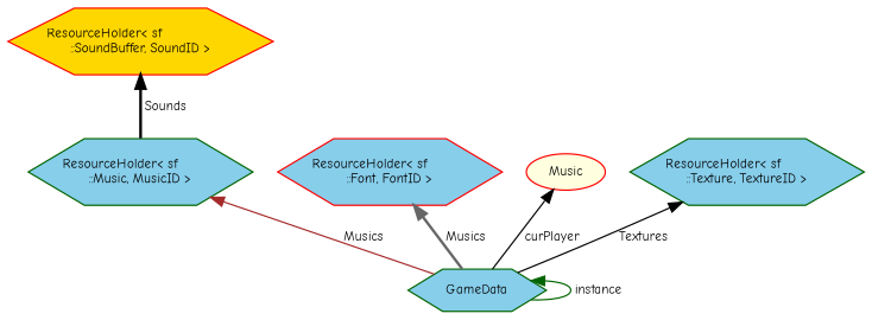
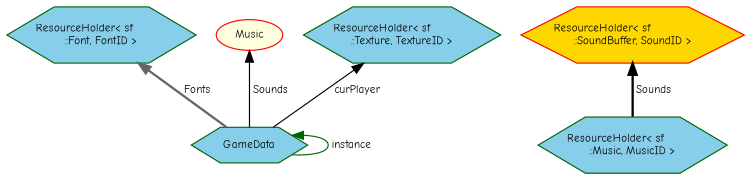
  digraph {
    fontname="Comic Neue"
    rankdir=TB
    node [color=darkgreen fillcolor=skyblue fontname="Comic Neue" fontsize=10 shape=hexagon style=filled]
    edge [color=black dir=back fontname="Comic Neue" fontsize=10 labelfontname=Helvetica labelfontsize=10 style=solid]
    n1 [fontcolor=black height=0.2 label=GameData width=0.4]
    n2 [color=red fillcolor=gold height=0.2 label="ResourceHolder\< sf\l::SoundBuffer, SoundID \>" width=0.4]
    n3 [height=0.2 label="ResourceHolder\< sf\l::Music, MusicID \>" width=0.4]
-   n4 [color=red height=0.2 label="ResourceHolder\< sf\l::Font, FontID \>" width=0.4]
+   n4 [height=0.2 label="ResourceHolder\< sf\l::Font, FontID \>" width=0.4]
    n5 [color=red fillcolor=lightyellow height=0.2 label=Music shape=ellipse width=0.4]
    n6 [height=0.2 label="ResourceHolder\< sf\l::Texture, TextureID \>" width=0.4]
    n1 -> n1 [color=darkgreen label=" instance"]
    n2 -> n3 [label=" Sounds" style=bold]
-   n3 -> n1 [color=brown label=" Musics"]
-   n4 -> n1 [color=gray40 label=" Musics" style=bold]
-   n5 -> n1 [label=" curPlayer"]
-   n6 -> n1 [label=" Textures"]
+   n4 -> n1 [color=gray40 label=" Fonts" style=bold]
+   n5 -> n1 [label=" Sounds"]
+   n6 -> n1 [label=" curPlayer"]
  }
